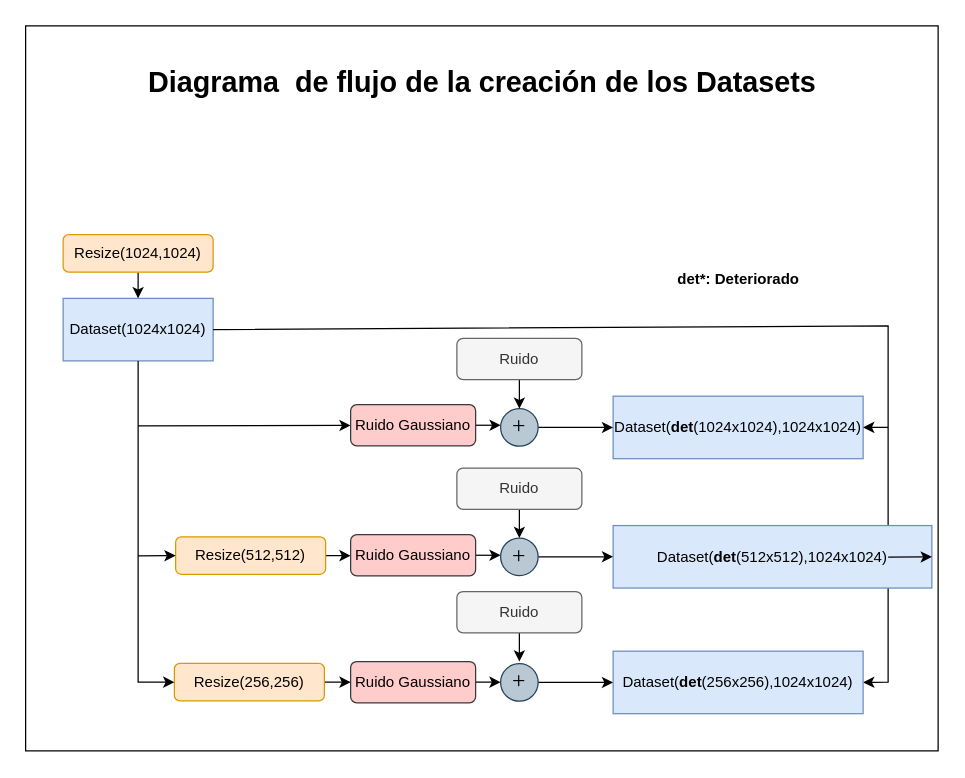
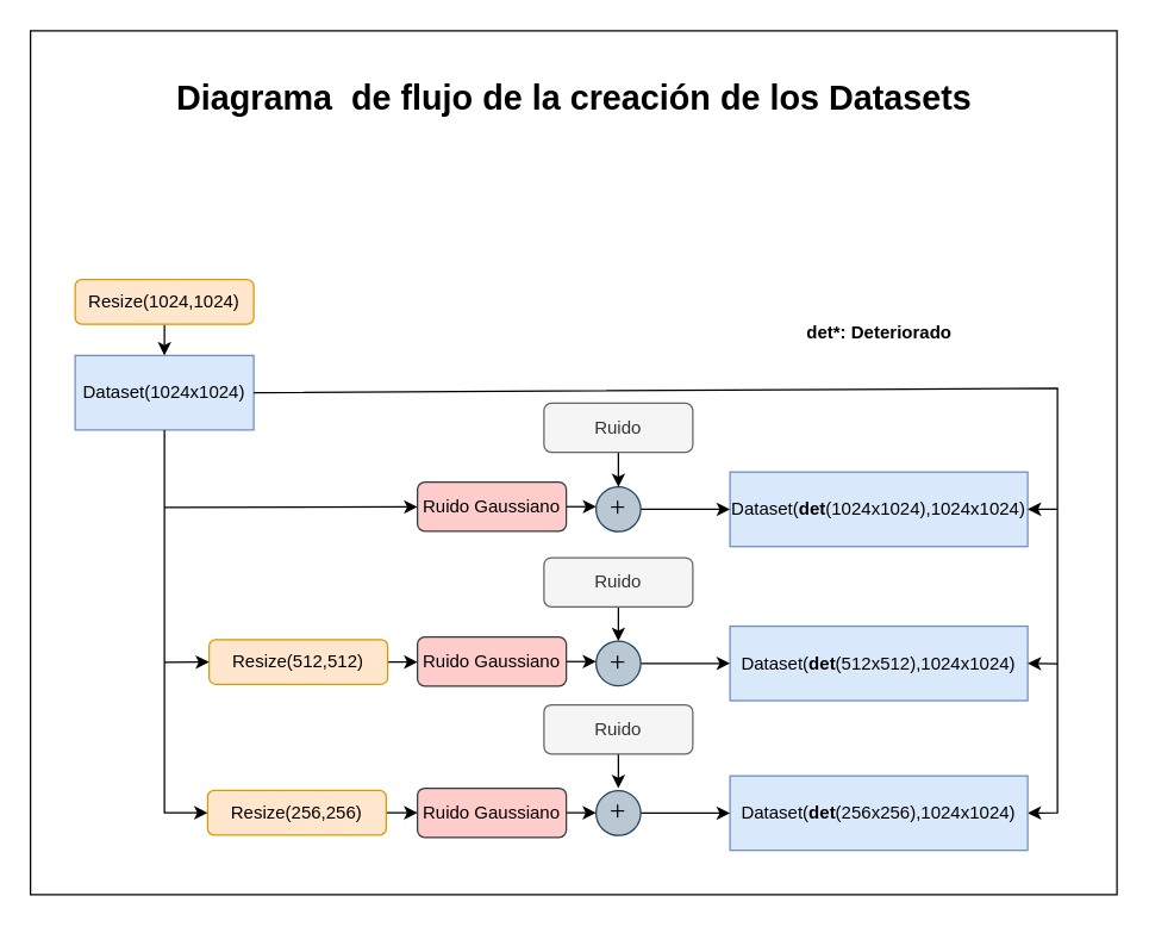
  <mxCell id="0" />
  <mxCell id="1" parent="0" />
  <mxCell id="2" value="" style="rounded=0;whiteSpace=wrap;html=1;" vertex="1" parent="1"><mxGeometry x="20" y="20" width="730" height="580" as="geometry" /></mxCell>
  <mxCell id="3" value="" style="edgeStyle=orthogonalEdgeStyle;rounded=0;orthogonalLoop=1;jettySize=auto;html=1;" edge="1" parent="1" source="4" target="5"><mxGeometry relative="1" as="geometry" /></mxCell>
  <mxCell id="4" value="Resize(1024,1024)" style="rounded=1;whiteSpace=wrap;html=1;fillColor=#ffe6cc;strokeColor=#d79b00;" vertex="1" parent="1"><mxGeometry x="50" y="187" width="120" height="30" as="geometry" /></mxCell>
  <mxCell id="5" value="Dataset(1024x1024)" style="rounded=0;whiteSpace=wrap;html=1;fillColor=#dae8fc;strokeColor=#6c8ebf;" vertex="1" parent="1"><mxGeometry x="50" y="238" width="120" height="50" as="geometry" /></mxCell>
  <mxCell id="6" value="" style="edgeStyle=orthogonalEdgeStyle;rounded=0;orthogonalLoop=1;jettySize=auto;html=1;" edge="1" parent="1" source="7" target="14"><mxGeometry relative="1" as="geometry" /></mxCell>
  <mxCell id="7" value="Resize(512,512)" style="rounded=1;whiteSpace=wrap;html=1;fillColor=#ffe6cc;strokeColor=#d79b00;" vertex="1" parent="1"><mxGeometry x="140" y="428.75" width="120" height="30" as="geometry" /></mxCell>
  <mxCell id="8" value="" style="edgeStyle=orthogonalEdgeStyle;rounded=0;orthogonalLoop=1;jettySize=auto;html=1;" edge="1" parent="1" source="9" target="16"><mxGeometry relative="1" as="geometry" /></mxCell>
  <mxCell id="9" value="Resize(256,256)" style="rounded=1;whiteSpace=wrap;html=1;fillColor=#ffe6cc;strokeColor=#d79b00;" vertex="1" parent="1"><mxGeometry x="139" y="530" width="120" height="30" as="geometry" /></mxCell>
  <mxCell id="10" value="" style="endArrow=classic;html=1;rounded=0;exitX=0.5;exitY=1;exitDx=0;exitDy=0;entryX=0;entryY=0.5;entryDx=0;entryDy=0;" edge="1" parent="1" target="9"><mxGeometry width="50" height="50" relative="1" as="geometry"><mxPoint x="110" y="288" as="sourcePoint" /><mxPoint x="130" y="450" as="targetPoint" /><Array as="points"><mxPoint x="110" y="545" /></Array></mxGeometry></mxCell>
  <mxCell id="11" value="" style="endArrow=classic;html=1;rounded=0;entryX=0;entryY=0.5;entryDx=0;entryDy=0;" edge="1" parent="1" target="7"><mxGeometry width="50" height="50" relative="1" as="geometry"><mxPoint x="110" y="444" as="sourcePoint" /><mxPoint x="165" y="397.25" as="targetPoint" /></mxGeometry></mxCell>
  <mxCell id="12" value="" style="endArrow=classic;html=1;rounded=0;" edge="1" parent="1" source="19"><mxGeometry width="50" height="50" relative="1" as="geometry"><mxPoint x="110" y="340" as="sourcePoint" /><mxPoint x="330" y="340" as="targetPoint" /></mxGeometry></mxCell>
  <mxCell id="13" value="" style="edgeStyle=orthogonalEdgeStyle;rounded=0;orthogonalLoop=1;jettySize=auto;html=1;" edge="1" parent="1" source="14" target="27"><mxGeometry relative="1" as="geometry"><Array as="points"><mxPoint x="400" y="441.25" /><mxPoint x="400" y="441.25" /></Array></mxGeometry></mxCell>
  <mxCell id="14" value="Ruido Gaussiano" style="rounded=1;whiteSpace=wrap;html=1;fillColor=#ffcccc;strokeColor=#36393d;" vertex="1" parent="1"><mxGeometry x="280" y="427" width="100" height="33" as="geometry" /></mxCell>
  <mxCell id="15" value="" style="edgeStyle=orthogonalEdgeStyle;rounded=0;orthogonalLoop=1;jettySize=auto;html=1;" edge="1" parent="1" source="16" target="29"><mxGeometry relative="1" as="geometry"><Array as="points"><mxPoint x="400" y="550" /><mxPoint x="400" y="550" /></Array></mxGeometry></mxCell>
  <mxCell id="16" value="Ruido Gaussiano" style="rounded=1;whiteSpace=wrap;html=1;fillColor=#ffcccc;strokeColor=#36393d;" vertex="1" parent="1"><mxGeometry x="280" y="528.5" width="100" height="33" as="geometry" /></mxCell>
  <mxCell id="17" value="" style="endArrow=classic;html=1;rounded=0;" edge="1" parent="1" target="19"><mxGeometry width="50" height="50" relative="1" as="geometry"><mxPoint x="110" y="340" as="sourcePoint" /><mxPoint x="330" y="340" as="targetPoint" /></mxGeometry></mxCell>
  <mxCell id="18" value="" style="edgeStyle=orthogonalEdgeStyle;rounded=0;orthogonalLoop=1;jettySize=auto;html=1;" edge="1" parent="1" source="19" target="25"><mxGeometry relative="1" as="geometry"><Array as="points"><mxPoint x="400" y="340" /><mxPoint x="400" y="340" /></Array></mxGeometry></mxCell>
  <mxCell id="19" value="Ruido Gaussiano" style="rounded=1;whiteSpace=wrap;html=1;fillColor=#ffcccc;strokeColor=#36393d;" vertex="1" parent="1"><mxGeometry x="280" y="323" width="100" height="33" as="geometry" /></mxCell>
  <mxCell id="20" value="" style="endArrow=classic;html=1;rounded=0;exitX=1;exitY=0.5;exitDx=0;exitDy=0;entryX=1;entryY=0.5;entryDx=0;entryDy=0;" edge="1" parent="1" source="5" target="23"><mxGeometry width="50" height="50" relative="1" as="geometry"><mxPoint x="220" y="260" as="sourcePoint" /><mxPoint x="670" y="500" as="targetPoint" /><Array as="points"><mxPoint x="710" y="260" /><mxPoint x="710" y="545" /></Array></mxGeometry></mxCell>
  <mxCell id="21" value="Dataset(&lt;b&gt;det&lt;/b&gt;(1024x1024),1024x1024)" style="rounded=0;whiteSpace=wrap;html=1;fillColor=#dae8fc;strokeColor=#6c8ebf;" vertex="1" parent="1"><mxGeometry x="490" y="316.25" width="200" height="50" as="geometry" /></mxCell>
- <mxCell id="22" value="Dataset(&lt;b&gt;det&lt;/b&gt;(512x512),1024x1024)" style="rounded=0;whiteSpace=wrap;html=1;fillColor=#dae8fc;strokeColor=#6c8ebf;" vertex="1" parent="1"><mxGeometry x="490" y="419.75" width="255" height="50" as="geometry" /></mxCell>
+ <mxCell id="22" value="Dataset(&lt;b&gt;det&lt;/b&gt;(512x512),1024x1024)" style="rounded=0;whiteSpace=wrap;html=1;fillColor=#dae8fc;strokeColor=#6c8ebf;" vertex="1" parent="1"><mxGeometry x="490" y="419.75" width="200" height="50" as="geometry" /></mxCell>
  <mxCell id="23" value="Dataset(&lt;b&gt;det&lt;/b&gt;(256x256),1024x1024)" style="rounded=0;whiteSpace=wrap;html=1;fillColor=#dae8fc;strokeColor=#6c8ebf;" vertex="1" parent="1"><mxGeometry x="490" y="520.25" width="200" height="50" as="geometry" /></mxCell>
  <mxCell id="24" value="" style="edgeStyle=orthogonalEdgeStyle;rounded=0;orthogonalLoop=1;jettySize=auto;html=1;" edge="1" parent="1" source="25" target="21"><mxGeometry relative="1" as="geometry" /></mxCell>
  <mxCell id="25" value="&lt;font face=&quot;Tahoma&quot; style=&quot;font-size: 19px;&quot;&gt;+&lt;/font&gt;" style="ellipse;whiteSpace=wrap;html=1;aspect=fixed;spacingBottom=2;fillColor=#bac8d3;strokeColor=#23445d;" vertex="1" parent="1"><mxGeometry x="400" y="326.25" width="30" height="30" as="geometry" /></mxCell>
  <mxCell id="26" value="" style="edgeStyle=orthogonalEdgeStyle;rounded=0;orthogonalLoop=1;jettySize=auto;html=1;" edge="1" parent="1" source="27" target="22"><mxGeometry relative="1" as="geometry" /></mxCell>
  <mxCell id="27" value="&lt;font face=&quot;Tahoma&quot; style=&quot;font-size: 19px;&quot;&gt;+&lt;/font&gt;" style="ellipse;whiteSpace=wrap;html=1;aspect=fixed;spacingBottom=2;fillColor=#bac8d3;strokeColor=#23445d;" vertex="1" parent="1"><mxGeometry x="400" y="429.75" width="30" height="30" as="geometry" /></mxCell>
  <mxCell id="28" value="" style="edgeStyle=orthogonalEdgeStyle;rounded=0;orthogonalLoop=1;jettySize=auto;html=1;" edge="1" parent="1" source="29" target="23"><mxGeometry relative="1" as="geometry" /></mxCell>
  <mxCell id="29" value="&lt;font face=&quot;Tahoma&quot; style=&quot;font-size: 19px;&quot;&gt;+&lt;/font&gt;" style="ellipse;whiteSpace=wrap;html=1;aspect=fixed;spacingBottom=2;fillColor=#bac8d3;strokeColor=#23445d;" vertex="1" parent="1"><mxGeometry x="400" y="530.25" width="30" height="30" as="geometry" /></mxCell>
  <mxCell id="30" value="" style="edgeStyle=orthogonalEdgeStyle;rounded=0;orthogonalLoop=1;jettySize=auto;html=1;entryX=0.5;entryY=0;entryDx=0;entryDy=0;" edge="1" parent="1" source="31" target="25"><mxGeometry relative="1" as="geometry" /></mxCell>
  <mxCell id="31" value="Ruido" style="rounded=1;whiteSpace=wrap;html=1;fillColor=#f5f5f5;fontColor=#333333;strokeColor=#666666;" vertex="1" parent="1"><mxGeometry x="365" y="270" width="100" height="33" as="geometry" /></mxCell>
  <mxCell id="32" value="" style="edgeStyle=orthogonalEdgeStyle;rounded=0;orthogonalLoop=1;jettySize=auto;html=1;entryX=0.5;entryY=0;entryDx=0;entryDy=0;" edge="1" parent="1" source="33"><mxGeometry relative="1" as="geometry"><mxPoint x="415" y="429.75" as="targetPoint" /></mxGeometry></mxCell>
  <mxCell id="33" value="Ruido" style="rounded=1;whiteSpace=wrap;html=1;fillColor=#f5f5f5;fontColor=#333333;strokeColor=#666666;" vertex="1" parent="1"><mxGeometry x="365" y="373.75" width="100" height="33" as="geometry" /></mxCell>
  <mxCell id="34" value="" style="edgeStyle=orthogonalEdgeStyle;rounded=0;orthogonalLoop=1;jettySize=auto;html=1;entryX=0.5;entryY=0;entryDx=0;entryDy=0;" edge="1" parent="1" source="35"><mxGeometry relative="1" as="geometry"><mxPoint x="415" y="528.5" as="targetPoint" /></mxGeometry></mxCell>
  <mxCell id="35" value="Ruido" style="rounded=1;whiteSpace=wrap;html=1;fillColor=#f5f5f5;fontColor=#333333;strokeColor=#666666;" vertex="1" parent="1"><mxGeometry x="365" y="472.5" width="100" height="33" as="geometry" /></mxCell>
  <mxCell id="36" value="" style="endArrow=classic;html=1;rounded=0;entryX=1;entryY=0.5;entryDx=0;entryDy=0;" edge="1" parent="1" target="22"><mxGeometry width="50" height="50" relative="1" as="geometry"><mxPoint x="710" y="445" as="sourcePoint" /><mxPoint x="761" y="409" as="targetPoint" /></mxGeometry></mxCell>
  <mxCell id="37" value="" style="endArrow=classic;html=1;rounded=0;entryX=1;entryY=0.5;entryDx=0;entryDy=0;" edge="1" parent="1" target="21"><mxGeometry width="50" height="50" relative="1" as="geometry"><mxPoint x="710" y="341.14" as="sourcePoint" /><mxPoint x="670" y="341.14" as="targetPoint" /></mxGeometry></mxCell>
  <mxCell id="38" value="&lt;b&gt;det*: Deteriorado&lt;/b&gt;" style="text;html=1;align=center;verticalAlign=middle;resizable=0;points=[];autosize=1;strokeColor=none;fillColor=none;" vertex="1" parent="1"><mxGeometry x="530" y="208" width="120" height="30" as="geometry" /></mxCell>
  <mxCell id="39" value="&lt;h1&gt;&lt;font style=&quot;font-size: 23px;&quot;&gt;Diagrama&amp;nbsp; de flujo de la creación de los Datasets&lt;/font&gt;&lt;/h1&gt;" style="text;html=1;align=center;verticalAlign=middle;resizable=0;points=[];autosize=1;strokeColor=none;fillColor=none;" vertex="1" parent="1"><mxGeometry x="105" y="30" width="560" height="70" as="geometry" /></mxCell>
